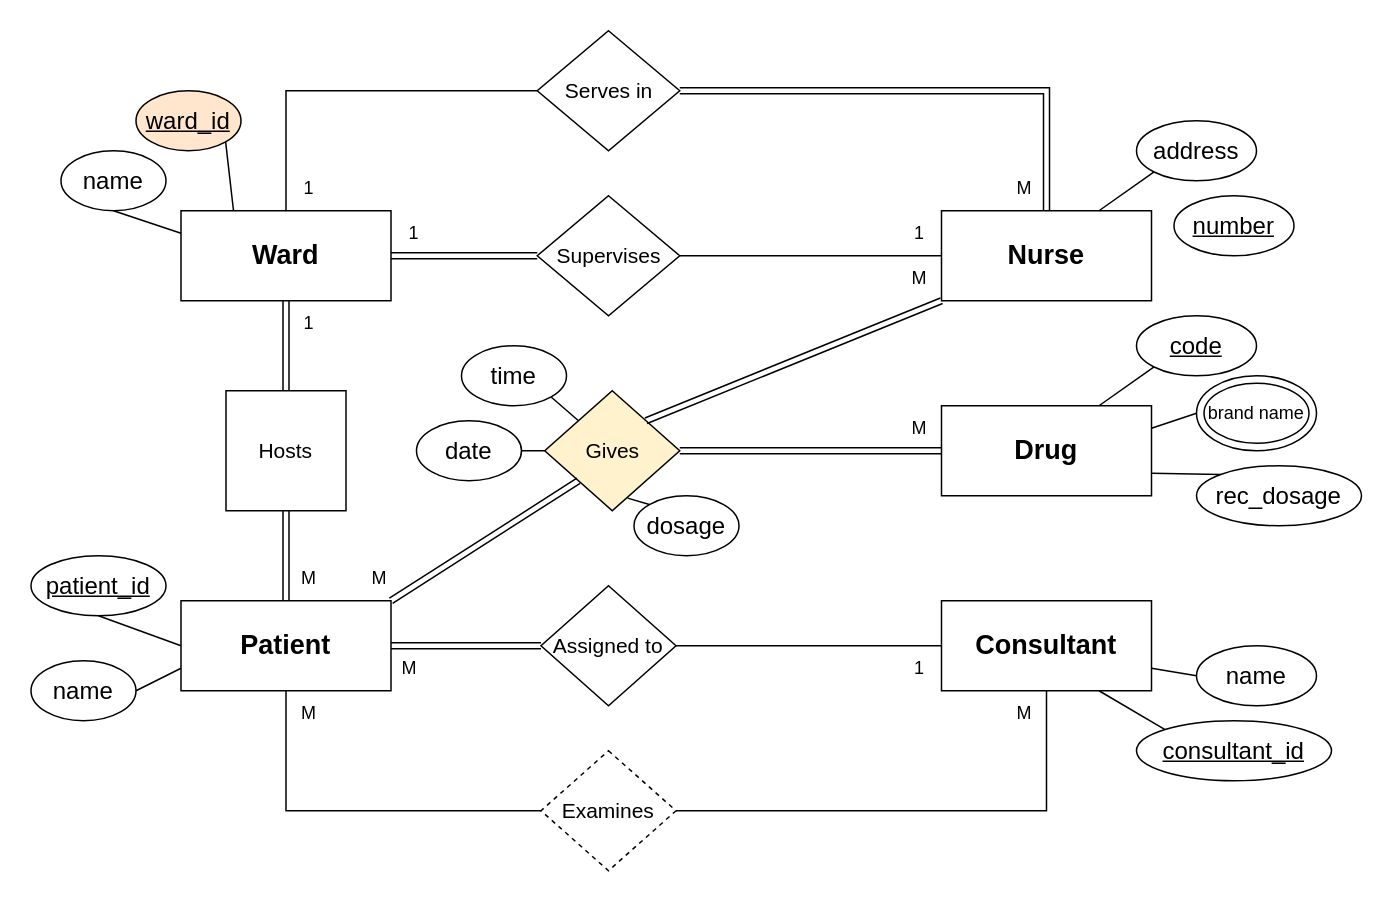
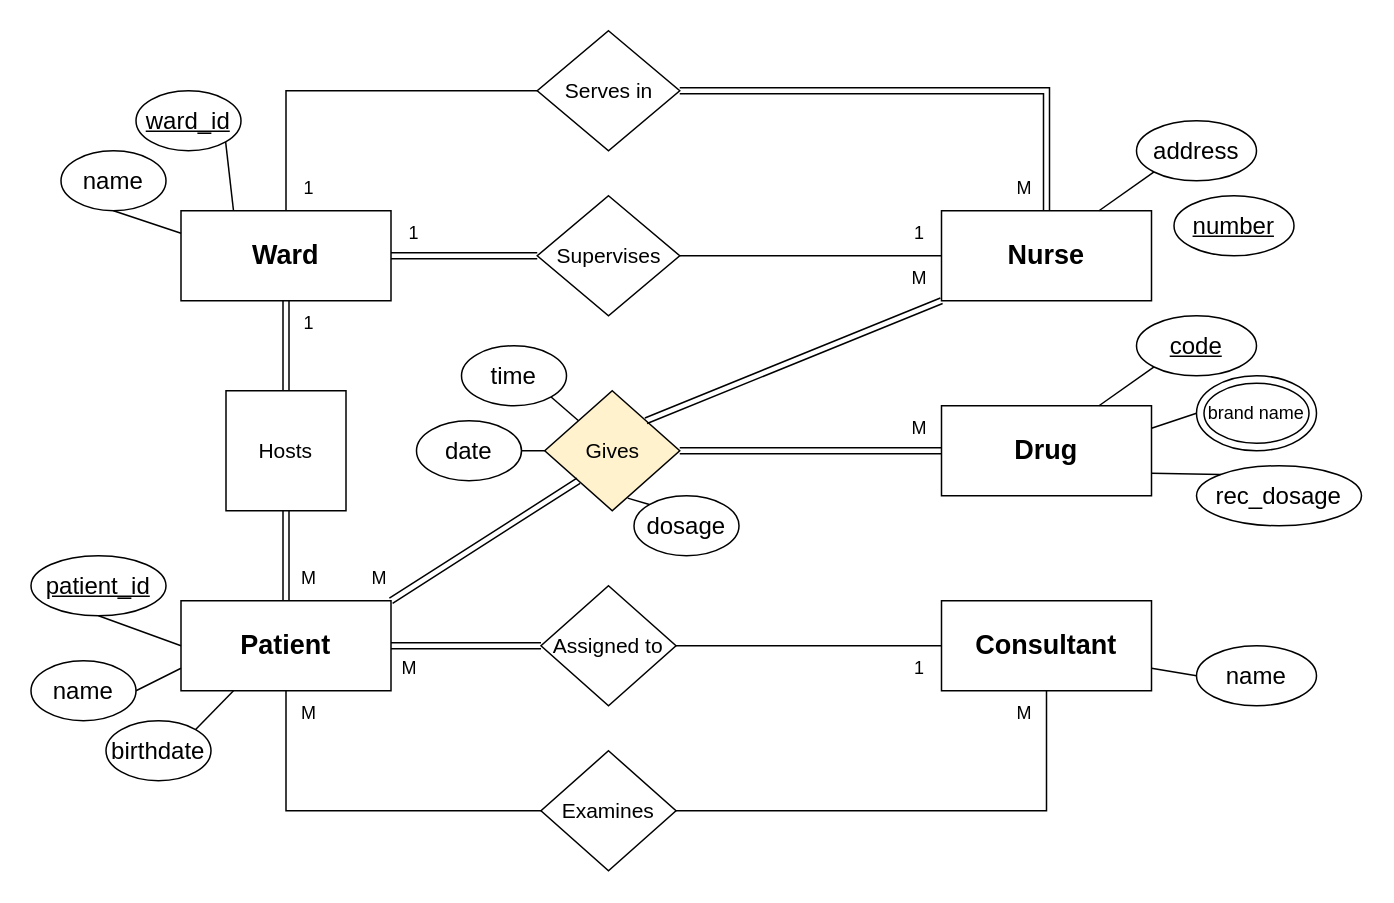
  <mxCell id="0" />
  <mxCell id="1" parent="0" />
  <mxCell id="2" value="Ward" style="rounded=0;whiteSpace=wrap;html=1;fontSize=18;fontStyle=1" parent="1" vertex="1"><mxGeometry x="120" y="140" width="140" height="60" as="geometry" /></mxCell>
  <mxCell id="3" value="Consultant" style="rounded=0;whiteSpace=wrap;html=1;fontSize=18;fontStyle=1" parent="1" vertex="1"><mxGeometry x="627" y="400" width="140" height="60" as="geometry" /></mxCell>
  <mxCell id="4" value="Patient" style="rounded=0;whiteSpace=wrap;html=1;fontSize=18;fontStyle=1" parent="1" vertex="1"><mxGeometry x="120" y="400" width="140" height="60" as="geometry" /></mxCell>
  <mxCell id="5" value="Nurse" style="rounded=0;whiteSpace=wrap;html=1;fontSize=18;fontStyle=1" parent="1" vertex="1"><mxGeometry x="627" y="140" width="140" height="60" as="geometry" /></mxCell>
  <mxCell id="6" value="Drug" style="rounded=0;whiteSpace=wrap;html=1;fontSize=18;fontStyle=1" parent="1" vertex="1"><mxGeometry x="627" y="270" width="140" height="60" as="geometry" /></mxCell>
  <mxCell id="7" value="Hosts" style="whiteSpace=wrap;html=1;strokeWidth=1;fontSize=14;fontStyle=0;rounded=0;" parent="1" vertex="1"><mxGeometry x="150" y="260" width="80" height="80" as="geometry" /></mxCell>
  <mxCell id="8" value="" style="endArrow=none;html=1;rounded=0;exitX=0.5;exitY=1;exitDx=0;exitDy=0;entryX=0.5;entryY=0;entryDx=0;entryDy=0;shape=link;" parent="1" source="7" target="4" edge="1"><mxGeometry width="50" height="50" relative="1" as="geometry"><mxPoint x="400" y="420" as="sourcePoint" /><mxPoint x="190" y="390" as="targetPoint" /></mxGeometry></mxCell>
  <mxCell id="9" value="" style="endArrow=none;html=1;rounded=0;exitX=0.5;exitY=0;exitDx=0;exitDy=0;entryX=0.5;entryY=1;entryDx=0;entryDy=0;shape=link;" parent="1" source="7" target="2" edge="1"><mxGeometry width="50" height="50" relative="1" as="geometry"><mxPoint x="200" y="350" as="sourcePoint" /><mxPoint x="200" y="410" as="targetPoint" /></mxGeometry></mxCell>
  <mxCell id="10" value="Assigned to" style="rhombus;whiteSpace=wrap;html=1;strokeWidth=1;fontSize=14;fontStyle=0" parent="1" vertex="1"><mxGeometry x="360" y="390" width="90" height="80" as="geometry" /></mxCell>
- <mxCell id="11" value="Examines" style="rhombus;whiteSpace=wrap;html=1;strokeWidth=1;fontSize=14;fontStyle=0;dashed=1;" parent="1" vertex="1"><mxGeometry x="360" y="500" width="90" height="80" as="geometry" /></mxCell>
+ <mxCell id="11" value="Examines" style="rhombus;whiteSpace=wrap;html=1;strokeWidth=1;fontSize=14;fontStyle=0" parent="1" vertex="1"><mxGeometry x="360" y="500" width="90" height="80" as="geometry" /></mxCell>
  <mxCell id="12" value="" style="endArrow=none;html=1;rounded=0;exitX=0;exitY=0.5;exitDx=0;exitDy=0;entryX=1;entryY=0.5;entryDx=0;entryDy=0;shape=link;" parent="1" source="10" target="4" edge="1"><mxGeometry width="50" height="50" relative="1" as="geometry"><mxPoint x="240" y="350" as="sourcePoint" /><mxPoint x="240" y="410" as="targetPoint" /></mxGeometry></mxCell>
  <mxCell id="13" value="" style="endArrow=none;html=1;rounded=0;exitX=0;exitY=0.5;exitDx=0;exitDy=0;entryX=1;entryY=0.5;entryDx=0;entryDy=0;" parent="1" source="3" target="10" edge="1"><mxGeometry width="50" height="50" relative="1" as="geometry"><mxPoint x="370" y="440" as="sourcePoint" /><mxPoint x="310" y="440" as="targetPoint" /></mxGeometry></mxCell>
  <mxCell id="14" value="" style="endArrow=none;html=1;rounded=0;exitX=0.5;exitY=1;exitDx=0;exitDy=0;entryX=1;entryY=0.5;entryDx=0;entryDy=0;" parent="1" source="3" target="11" edge="1"><mxGeometry width="50" height="50" relative="1" as="geometry"><mxPoint x="510" y="440" as="sourcePoint" /><mxPoint x="460" y="440" as="targetPoint" /><Array as="points"><mxPoint x="697" y="540" /></Array></mxGeometry></mxCell>
  <mxCell id="15" value="" style="endArrow=none;html=1;rounded=0;exitX=0.5;exitY=1;exitDx=0;exitDy=0;entryX=0;entryY=0.5;entryDx=0;entryDy=0;" parent="1" source="4" target="11" edge="1"><mxGeometry width="50" height="50" relative="1" as="geometry"><mxPoint x="580" y="470" as="sourcePoint" /><mxPoint x="460" y="550" as="targetPoint" /><Array as="points"><mxPoint x="190" y="540" /></Array></mxGeometry></mxCell>
  <mxCell id="16" value="Serves in" style="rhombus;whiteSpace=wrap;html=1;strokeWidth=1;fontSize=14;fontStyle=0" parent="1" vertex="1"><mxGeometry x="357.5" y="20" width="95" height="80" as="geometry" /></mxCell>
  <mxCell id="17" value="Supervises" style="rhombus;whiteSpace=wrap;html=1;strokeWidth=1;fontSize=14;fontStyle=0" parent="1" vertex="1"><mxGeometry x="357.5" y="130" width="95" height="80" as="geometry" /></mxCell>
  <mxCell id="18" value="" style="endArrow=none;html=1;rounded=0;exitX=1;exitY=0.5;exitDx=0;exitDy=0;entryX=0;entryY=0.5;entryDx=0;entryDy=0;" parent="1" source="17" target="5" edge="1"><mxGeometry width="50" height="50" relative="1" as="geometry"><mxPoint x="430" y="240" as="sourcePoint" /><mxPoint x="480" y="190" as="targetPoint" /></mxGeometry></mxCell>
  <mxCell id="19" value="" style="endArrow=none;html=1;rounded=0;exitX=0;exitY=0.5;exitDx=0;exitDy=0;entryX=1;entryY=0.5;entryDx=0;entryDy=0;shape=link;" parent="1" source="17" target="2" edge="1"><mxGeometry width="50" height="50" relative="1" as="geometry"><mxPoint x="463" y="180" as="sourcePoint" /><mxPoint x="570" y="180" as="targetPoint" /></mxGeometry></mxCell>
  <mxCell id="20" value="" style="endArrow=none;html=1;rounded=0;exitX=1;exitY=0.5;exitDx=0;exitDy=0;entryX=0.5;entryY=0;entryDx=0;entryDy=0;shape=link;" parent="1" source="16" target="5" edge="1"><mxGeometry width="50" height="50" relative="1" as="geometry"><mxPoint x="368" y="180" as="sourcePoint" /><mxPoint x="270" y="180" as="targetPoint" /><Array as="points"><mxPoint x="697" y="60" /></Array></mxGeometry></mxCell>
  <mxCell id="21" value="" style="endArrow=none;html=1;rounded=0;exitX=0;exitY=0.5;exitDx=0;exitDy=0;entryX=0.5;entryY=0;entryDx=0;entryDy=0;" parent="1" source="16" target="2" edge="1"><mxGeometry width="50" height="50" relative="1" as="geometry"><mxPoint x="420" y="150" as="sourcePoint" /><mxPoint x="470" y="100" as="targetPoint" /><Array as="points"><mxPoint x="190" y="60" /></Array></mxGeometry></mxCell>
  <mxCell id="22" value="name" style="ellipse;whiteSpace=wrap;html=1;fontSize=16;fontStyle=0" parent="1" vertex="1"><mxGeometry x="40" y="100" width="70" height="40" as="geometry" /></mxCell>
- <mxCell id="23" value="ward_id" style="ellipse;whiteSpace=wrap;html=1;fontSize=16;fontStyle=4;fillColor=#ffe6cc;" parent="1" vertex="1"><mxGeometry x="90" y="60" width="70" height="40" as="geometry" /></mxCell>
+ <mxCell id="23" value="ward_id" style="ellipse;whiteSpace=wrap;html=1;fontSize=16;fontStyle=4" parent="1" vertex="1"><mxGeometry x="90" y="60" width="70" height="40" as="geometry" /></mxCell>
  <mxCell id="24" value="" style="endArrow=none;html=1;rounded=0;exitX=1;exitY=1;exitDx=0;exitDy=0;entryX=0.25;entryY=0;entryDx=0;entryDy=0;" parent="1" source="23" target="2" edge="1"><mxGeometry width="50" height="50" relative="1" as="geometry"><mxPoint x="160" y="160" as="sourcePoint" /><mxPoint x="210" y="110" as="targetPoint" /></mxGeometry></mxCell>
  <mxCell id="25" value="" style="endArrow=none;html=1;rounded=0;exitX=0;exitY=0.25;exitDx=0;exitDy=0;entryX=0.5;entryY=1;entryDx=0;entryDy=0;" parent="1" source="2" target="22" edge="1"><mxGeometry width="50" height="50" relative="1" as="geometry"><mxPoint x="160" y="160" as="sourcePoint" /><mxPoint x="210" y="110" as="targetPoint" /></mxGeometry></mxCell>
  <mxCell id="26" value="patient_id" style="ellipse;whiteSpace=wrap;html=1;fontSize=16;fontStyle=4" parent="1" vertex="1"><mxGeometry x="20" y="370" width="90" height="40" as="geometry" /></mxCell>
+ <mxCell id="27" value="birthdate" style="ellipse;whiteSpace=wrap;html=1;fontSize=16;fontStyle=0" parent="1" vertex="1"><mxGeometry x="70" y="480" width="70" height="40" as="geometry" /></mxCell>
  <mxCell id="28" value="name" style="ellipse;whiteSpace=wrap;html=1;fontSize=16;fontStyle=0" parent="1" vertex="1"><mxGeometry x="20" y="440" width="70" height="40" as="geometry" /></mxCell>
  <mxCell id="29" value="" style="endArrow=none;html=1;rounded=0;exitX=1;exitY=0.5;exitDx=0;exitDy=0;entryX=0;entryY=0.75;entryDx=0;entryDy=0;" parent="1" source="28" target="4" edge="1"><mxGeometry width="50" height="50" relative="1" as="geometry"><mxPoint x="180" y="430" as="sourcePoint" /><mxPoint x="230" y="380" as="targetPoint" /></mxGeometry></mxCell>
  <mxCell id="30" value="" style="endArrow=none;html=1;rounded=0;exitX=0.5;exitY=1;exitDx=0;exitDy=0;entryX=0;entryY=0.5;entryDx=0;entryDy=0;" parent="1" source="26" target="4" edge="1"><mxGeometry width="50" height="50" relative="1" as="geometry"><mxPoint x="180" y="430" as="sourcePoint" /><mxPoint x="230" y="380" as="targetPoint" /></mxGeometry></mxCell>
- <mxCell id="32" value="consultant_id" style="ellipse;whiteSpace=wrap;html=1;fontSize=16;fontStyle=4" parent="1" vertex="1"><mxGeometry x="757" y="480" width="130" height="40" as="geometry" /></mxCell>
+ <mxCell id="31" value="" style="endArrow=none;html=1;rounded=0;exitX=1;exitY=0;exitDx=0;exitDy=0;entryX=0.25;entryY=1;entryDx=0;entryDy=0;" parent="1" source="27" target="4" edge="1"><mxGeometry width="50" height="50" relative="1" as="geometry"><mxPoint x="190" y="510" as="sourcePoint" /><mxPoint x="240" y="460" as="targetPoint" /></mxGeometry></mxCell>
  <mxCell id="33" value="name" style="ellipse;whiteSpace=wrap;html=1;fontSize=16;fontStyle=0" parent="1" vertex="1"><mxGeometry x="797" y="430" width="80" height="40" as="geometry" /></mxCell>
- <mxCell id="34" value="" style="endArrow=none;html=1;rounded=0;exitX=0.75;exitY=1;exitDx=0;exitDy=0;entryX=0;entryY=0;entryDx=0;entryDy=0;" parent="1" source="3" target="32" edge="1"><mxGeometry width="50" height="50" relative="1" as="geometry"><mxPoint x="617" y="480" as="sourcePoint" /><mxPoint x="667" y="430" as="targetPoint" /></mxGeometry></mxCell>
  <mxCell id="35" value="" style="endArrow=none;html=1;rounded=0;exitX=1;exitY=0.75;exitDx=0;exitDy=0;entryX=0;entryY=0.5;entryDx=0;entryDy=0;" parent="1" source="3" target="33" edge="1"><mxGeometry width="50" height="50" relative="1" as="geometry"><mxPoint x="742" y="470" as="sourcePoint" /><mxPoint x="786" y="496" as="targetPoint" /></mxGeometry></mxCell>
  <mxCell id="36" value="" style="group" parent="1" vertex="1" connectable="0"><mxGeometry x="797" y="250" width="80" height="50" as="geometry" /></mxCell>
  <mxCell id="37" value="" style="ellipse;whiteSpace=wrap;html=1;" parent="36" vertex="1"><mxGeometry width="80" height="50" as="geometry" /></mxCell>
  <mxCell id="38" value="brand name" style="ellipse;whiteSpace=wrap;html=1;" parent="36" vertex="1"><mxGeometry x="5" y="5" width="70" height="40" as="geometry" /></mxCell>
  <mxCell id="39" value="rec_dosage" style="ellipse;whiteSpace=wrap;html=1;fontSize=16;fontStyle=0" parent="1" vertex="1"><mxGeometry x="797" y="310" width="110" height="40" as="geometry" /></mxCell>
  <mxCell id="40" value="code" style="ellipse;whiteSpace=wrap;html=1;fontSize=16;fontStyle=4" parent="1" vertex="1"><mxGeometry x="757" y="210" width="80" height="40" as="geometry" /></mxCell>
  <mxCell id="41" value="" style="endArrow=none;html=1;rounded=0;entryX=1;entryY=0.75;entryDx=0;entryDy=0;exitX=0;exitY=0;exitDx=0;exitDy=0;" parent="1" source="39" target="6" edge="1"><mxGeometry width="50" height="50" relative="1" as="geometry"><mxPoint x="697" y="400" as="sourcePoint" /><mxPoint x="747" y="350" as="targetPoint" /></mxGeometry></mxCell>
  <mxCell id="42" value="" style="endArrow=none;html=1;rounded=0;entryX=1;entryY=0.25;entryDx=0;entryDy=0;exitX=0;exitY=0.5;exitDx=0;exitDy=0;" parent="1" source="37" target="6" edge="1"><mxGeometry width="50" height="50" relative="1" as="geometry"><mxPoint x="737" y="360" as="sourcePoint" /><mxPoint x="787" y="310" as="targetPoint" /></mxGeometry></mxCell>
  <mxCell id="43" value="" style="endArrow=none;html=1;rounded=0;entryX=0.75;entryY=0;entryDx=0;entryDy=0;exitX=0;exitY=1;exitDx=0;exitDy=0;" parent="1" source="40" target="6" edge="1"><mxGeometry width="50" height="50" relative="1" as="geometry"><mxPoint x="807" y="285" as="sourcePoint" /><mxPoint x="777" y="295" as="targetPoint" /></mxGeometry></mxCell>
  <mxCell id="44" value="number" style="ellipse;whiteSpace=wrap;html=1;fontSize=16;fontStyle=4" parent="1" vertex="1"><mxGeometry x="782" y="130" width="80" height="40" as="geometry" /></mxCell>
  <mxCell id="45" value="address" style="ellipse;whiteSpace=wrap;html=1;fontSize=16;fontStyle=0" parent="1" vertex="1"><mxGeometry x="757" y="80" width="80" height="40" as="geometry" /></mxCell>
  <mxCell id="46" value="" style="endArrow=none;html=1;rounded=0;entryX=0.75;entryY=0;entryDx=0;entryDy=0;exitX=0;exitY=1;exitDx=0;exitDy=0;" parent="1" source="45" target="5" edge="1"><mxGeometry width="50" height="50" relative="1" as="geometry"><mxPoint x="804" y="174" as="sourcePoint" /><mxPoint x="777" y="180" as="targetPoint" /></mxGeometry></mxCell>
  <mxCell id="47" value="M" style="text;html=1;align=center;verticalAlign=middle;resizable=0;points=[];autosize=1;strokeColor=none;fillColor=none;" parent="1" vertex="1"><mxGeometry x="190" y="370" width="30" height="30" as="geometry" /></mxCell>
  <mxCell id="48" value="1" style="text;html=1;align=center;verticalAlign=middle;resizable=0;points=[];autosize=1;strokeColor=none;fillColor=none;" parent="1" vertex="1"><mxGeometry x="190" y="200" width="30" height="30" as="geometry" /></mxCell>
  <mxCell id="49" value="1" style="text;html=1;align=center;verticalAlign=middle;resizable=0;points=[];autosize=1;strokeColor=none;fillColor=none;" parent="1" vertex="1"><mxGeometry x="597" y="430" width="30" height="30" as="geometry" /></mxCell>
  <mxCell id="50" value="M" style="text;html=1;align=center;verticalAlign=middle;resizable=0;points=[];autosize=1;strokeColor=none;fillColor=none;" parent="1" vertex="1"><mxGeometry x="257" y="430" width="30" height="30" as="geometry" /></mxCell>
  <mxCell id="51" value="M" style="text;html=1;align=center;verticalAlign=middle;resizable=0;points=[];autosize=1;strokeColor=none;fillColor=none;" parent="1" vertex="1"><mxGeometry x="667" y="460" width="30" height="30" as="geometry" /></mxCell>
  <mxCell id="52" value="M" style="text;html=1;align=center;verticalAlign=middle;resizable=0;points=[];autosize=1;strokeColor=none;fillColor=none;" parent="1" vertex="1"><mxGeometry x="190" y="460" width="30" height="30" as="geometry" /></mxCell>
  <mxCell id="53" value="1" style="text;html=1;align=center;verticalAlign=middle;resizable=0;points=[];autosize=1;strokeColor=none;fillColor=none;" parent="1" vertex="1"><mxGeometry x="260" y="140" width="30" height="30" as="geometry" /></mxCell>
  <mxCell id="54" value="1" style="text;html=1;align=center;verticalAlign=middle;resizable=0;points=[];autosize=1;strokeColor=none;fillColor=none;" parent="1" vertex="1"><mxGeometry x="597" y="140" width="30" height="30" as="geometry" /></mxCell>
  <mxCell id="55" value="M" style="text;html=1;align=center;verticalAlign=middle;resizable=0;points=[];autosize=1;strokeColor=none;fillColor=none;" parent="1" vertex="1"><mxGeometry x="667" y="110" width="30" height="30" as="geometry" /></mxCell>
  <mxCell id="56" value="1" style="text;html=1;align=center;verticalAlign=middle;resizable=0;points=[];autosize=1;strokeColor=none;fillColor=none;" parent="1" vertex="1"><mxGeometry x="190" y="110" width="30" height="30" as="geometry" /></mxCell>
  <mxCell id="57" value="Gives" style="rhombus;whiteSpace=wrap;html=1;strokeWidth=1;fontSize=14;fontStyle=0;fillColor=#fff2cc;" vertex="1" parent="1"><mxGeometry x="362.5" y="260" width="90" height="80" as="geometry" /></mxCell>
  <mxCell id="58" value="" style="endArrow=none;html=1;rounded=0;exitX=1;exitY=0;exitDx=0;exitDy=0;entryX=0;entryY=1;entryDx=0;entryDy=0;shape=link;" edge="1" parent="1" source="4" target="57"><mxGeometry width="50" height="50" relative="1" as="geometry"><mxPoint x="587" y="400" as="sourcePoint" /><mxPoint x="637" y="350" as="targetPoint" /></mxGeometry></mxCell>
  <mxCell id="59" value="" style="endArrow=none;html=1;rounded=0;exitX=1;exitY=0;exitDx=0;exitDy=0;entryX=0;entryY=1;entryDx=0;entryDy=0;shape=link;" edge="1" parent="1" source="57" target="5"><mxGeometry width="50" height="50" relative="1" as="geometry"><mxPoint x="587" y="400" as="sourcePoint" /><mxPoint x="637" y="350" as="targetPoint" /></mxGeometry></mxCell>
  <mxCell id="60" value="" style="endArrow=none;html=1;rounded=0;exitX=1;exitY=0.5;exitDx=0;exitDy=0;entryX=0;entryY=0.5;entryDx=0;entryDy=0;shape=link;" edge="1" parent="1" source="57" target="6"><mxGeometry width="50" height="50" relative="1" as="geometry"><mxPoint x="587" y="400" as="sourcePoint" /><mxPoint x="637" y="350" as="targetPoint" /></mxGeometry></mxCell>
  <mxCell id="61" value="dosage" style="ellipse;whiteSpace=wrap;html=1;fontSize=16;fontStyle=0" vertex="1" parent="1"><mxGeometry x="422" y="330" width="70" height="40" as="geometry" /></mxCell>
  <mxCell id="62" value="date" style="ellipse;whiteSpace=wrap;html=1;fontSize=16;fontStyle=0" vertex="1" parent="1"><mxGeometry x="277" y="280" width="70" height="40" as="geometry" /></mxCell>
  <mxCell id="63" value="time" style="ellipse;whiteSpace=wrap;html=1;fontSize=16;fontStyle=0" vertex="1" parent="1"><mxGeometry x="307" y="230" width="70" height="40" as="geometry" /></mxCell>
  <mxCell id="64" value="" style="endArrow=none;html=1;rounded=0;exitX=1;exitY=0.5;exitDx=0;exitDy=0;entryX=0;entryY=0.5;entryDx=0;entryDy=0;" edge="1" parent="1" source="62" target="57"><mxGeometry width="50" height="50" relative="1" as="geometry"><mxPoint x="567" y="350" as="sourcePoint" /><mxPoint x="617" y="300" as="targetPoint" /></mxGeometry></mxCell>
  <mxCell id="65" value="" style="endArrow=none;html=1;rounded=0;exitX=0.614;exitY=0.895;exitDx=0;exitDy=0;entryX=0;entryY=0;entryDx=0;entryDy=0;exitPerimeter=0;" edge="1" parent="1" source="57" target="61"><mxGeometry width="50" height="50" relative="1" as="geometry"><mxPoint x="368" y="290" as="sourcePoint" /><mxPoint x="395" y="290" as="targetPoint" /></mxGeometry></mxCell>
  <mxCell id="66" value="" style="endArrow=none;html=1;rounded=0;exitX=1;exitY=1;exitDx=0;exitDy=0;entryX=0;entryY=0;entryDx=0;entryDy=0;" edge="1" parent="1" source="63" target="57"><mxGeometry width="50" height="50" relative="1" as="geometry"><mxPoint x="428" y="342" as="sourcePoint" /><mxPoint x="442" y="346" as="targetPoint" /></mxGeometry></mxCell>
  <mxCell id="67" value="M" style="text;html=1;align=center;verticalAlign=middle;resizable=0;points=[];autosize=1;strokeColor=none;fillColor=none;" vertex="1" parent="1"><mxGeometry x="597" y="270" width="30" height="30" as="geometry" /></mxCell>
  <mxCell id="68" value="M" style="text;html=1;align=center;verticalAlign=middle;resizable=0;points=[];autosize=1;strokeColor=none;fillColor=none;" vertex="1" parent="1"><mxGeometry x="597" y="170" width="30" height="30" as="geometry" /></mxCell>
  <mxCell id="69" value="M" style="text;html=1;align=center;verticalAlign=middle;resizable=0;points=[];autosize=1;strokeColor=none;fillColor=none;" vertex="1" parent="1"><mxGeometry x="237" y="370" width="30" height="30" as="geometry" /></mxCell>
